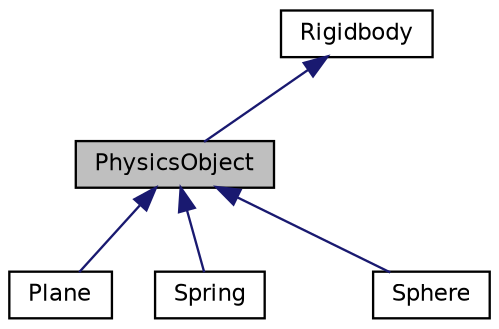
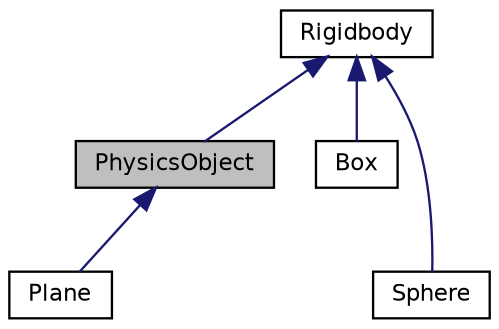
  digraph {
    fontname="DejaVu Sans"
    node [color=black fillcolor=white fontname="DejaVu Sans" fontsize=10 shape=record style=filled]
    edge [color=midnightblue dir=back fontname="DejaVu Sans" fontsize=10 labelfontname=Helvetica labelfontsize=10 style=solid]
    n1 [fillcolor=grey75 fontcolor=black height=0.2 label=PhysicsObject width=0.4]
    n2 [height=0.2 label=Plane width=0.4]
-   n3 [height=0.2 label=Spring width=0.4]
    n4 [height=0.2 label=Rigidbody width=0.4]
+   n5 [height=0.2 label=Box width=0.4]
    n6 [height=0.2 label=Sphere width=0.4]
    n1 -> n2
-   n1 -> n3
    n4 -> n1
-   n1 -> n6
+   n4 -> n5
+   n4 -> n6
  }
